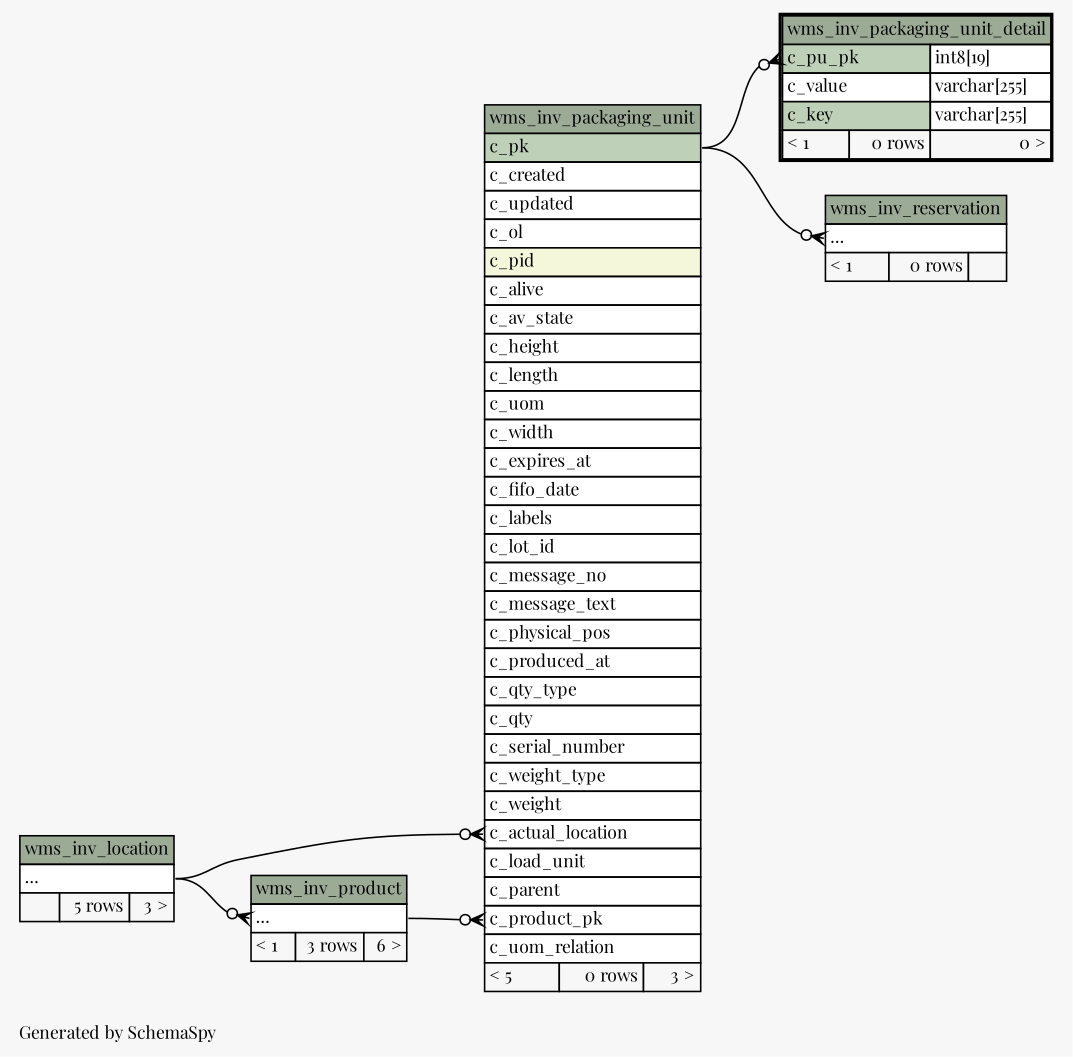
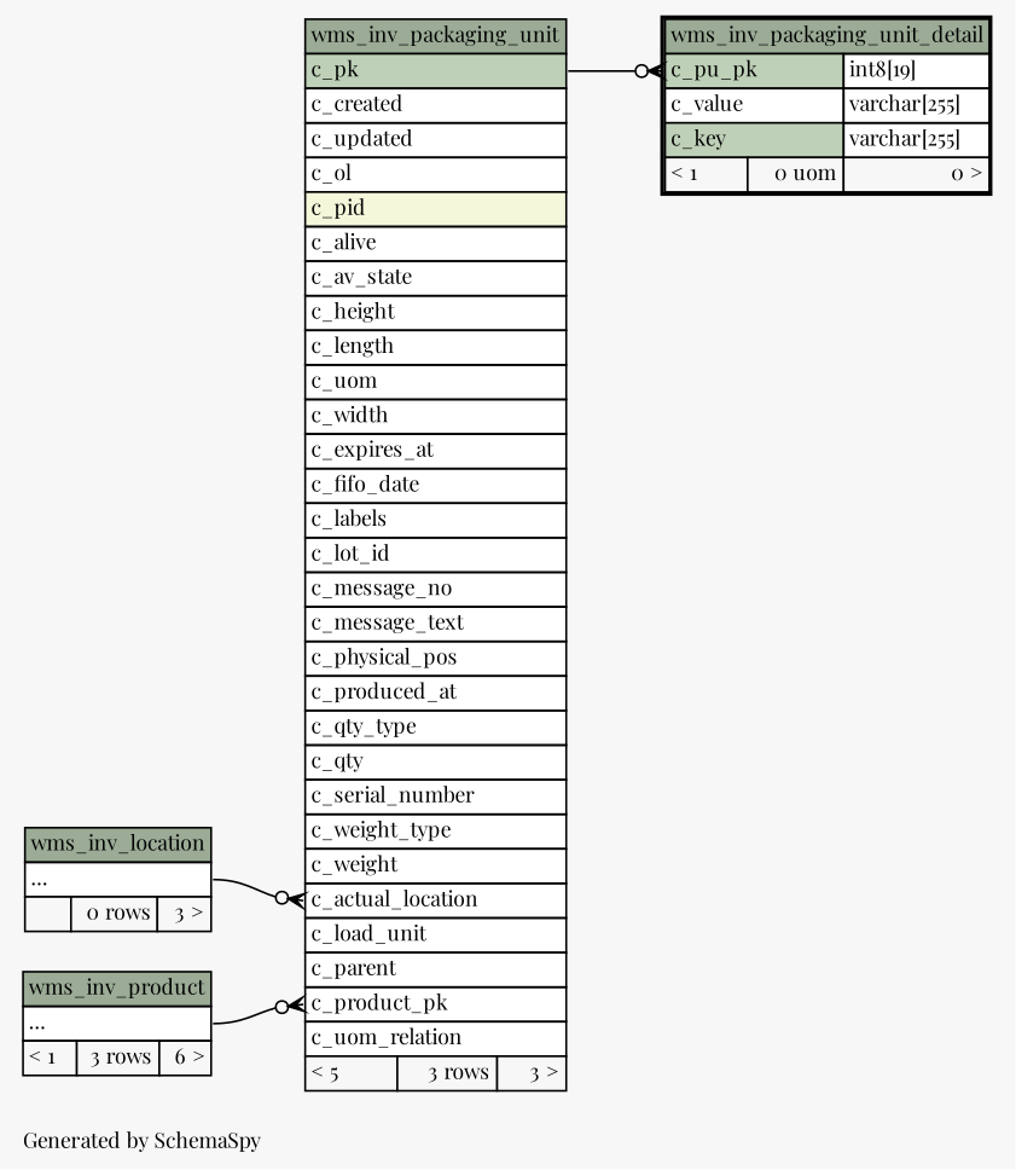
  digraph {
    bgcolor="#f7f7f7"
    fontname="Playfair Display"
    fontsize=11
    label="\nGenerated by SchemaSpy"
    labeljust=l
    nodesep=0.18
    rankdir=RL
    ranksep=0.46
    node [fontname="Playfair Display" fontsize=11 shape=plaintext]
    edge [arrowhead=none arrowsize=0.8 arrowtail=crowodot dir=back fontname="Playfair Display" headport="elipses:e" tailport="elipses:w"]
    n1 [label=<     <TABLE BORDER="0" CELLBORDER="1" CELLSPACING="0" BGCOLOR="#ffffff">       <TR><TD COLSPAN="3" BGCOLOR="#9bab96" ALIGN="CENTER">wms_inv_product</TD></TR>       <TR><TD PORT="elipses" COLSPAN="3" ALIGN="LEFT">...</TD></TR>       <TR><TD ALIGN="LEFT" BGCOLOR="#f7f7f7">&lt; 1</TD><TD ALIGN="RIGHT" BGCOLOR="#f7f7f7">3 rows</TD><TD ALIGN="RIGHT" BGCOLOR="#f7f7f7">6 &gt;</TD></TR>     </TABLE>>]
-   n2 [label=<     <TABLE BORDER="0" CELLBORDER="1" CELLSPACING="0" BGCOLOR="#ffffff">       <TR><TD COLSPAN="3" BGCOLOR="#9bab96" ALIGN="CENTER">wms_inv_location</TD></TR>       <TR><TD PORT="elipses" COLSPAN="3" ALIGN="LEFT">...</TD></TR>       <TR><TD ALIGN="LEFT" BGCOLOR="#f7f7f7">  </TD><TD ALIGN="RIGHT" BGCOLOR="#f7f7f7">5 rows</TD><TD ALIGN="RIGHT" BGCOLOR="#f7f7f7">3 &gt;</TD></TR>     </TABLE>>]
-   n3 [label=<     <TABLE BORDER="0" CELLBORDER="1" CELLSPACING="0" BGCOLOR="#ffffff">       <TR><TD COLSPAN="3" BGCOLOR="#9bab96" ALIGN="CENTER">wms_inv_packaging_unit</TD></TR>       <TR><TD PORT="c_pk" COLSPAN="3" BGCOLOR="#bed1b8" ALIGN="LEFT">c_pk</TD></TR>       <TR><TD PORT="c_created" COLSPAN="3" ALIGN="LEFT">c_created</TD></TR>       <TR><TD PORT="c_updated" COLSPAN="3" ALIGN="LEFT">c_updated</TD></TR>       <TR><TD PORT="c_ol" COLSPAN="3" ALIGN="LEFT">c_ol</TD></TR>       <TR><TD PORT="c_pid" COLSPAN="3" BGCOLOR="#f4f7da" ALIGN="LEFT">c_pid</TD></TR>       <TR><TD PORT="c_alive" COLSPAN="3" ALIGN="LEFT">c_alive</TD></TR>       <TR><TD PORT="c_av_state" COLSPAN="3" ALIGN="LEFT">c_av_state</TD></TR>       <TR><TD PORT="c_height" COLSPAN="3" ALIGN="LEFT">c_height</TD></TR>       <TR><TD PORT="c_length" COLSPAN="3" ALIGN="LEFT">c_length</TD></TR>       <TR><TD PORT="c_uom" COLSPAN="3" ALIGN="LEFT">c_uom</TD></TR>       <TR><TD PORT="c_width" COLSPAN="3" ALIGN="LEFT">c_width</TD></TR>       <TR><TD PORT="c_expires_at" COLSPAN="3" ALIGN="LEFT">c_expires_at</TD></TR>       <TR><TD PORT="c_fifo_date" COLSPAN="3" ALIGN="LEFT">c_fifo_date</TD></TR>       <TR><TD PORT="c_labels" COLSPAN="3" ALIGN="LEFT">c_labels</TD></TR>       <TR><TD PORT="c_lot_id" COLSPAN="3" ALIGN="LEFT">c_lot_id</TD></TR>       <TR><TD PORT="c_message_no" COLSPAN="3" ALIGN="LEFT">c_message_no</TD></TR>       <TR><TD PORT="c_message_text" COLSPAN="3" ALIGN="LEFT">c_message_text</TD></TR>       <TR><TD PORT="c_physical_pos" COLSPAN="3" ALIGN="LEFT">c_physical_pos</TD></TR>       <TR><TD PORT="c_produced_at" COLSPAN="3" ALIGN="LEFT">c_produced_at</TD></TR>       <TR><TD PORT="c_qty_type" COLSPAN="3" ALIGN="LEFT">c_qty_type</TD></TR>       <TR><TD PORT="c_qty" COLSPAN="3" ALIGN="LEFT">c_qty</TD></TR>       <TR><TD PORT="c_serial_number" COLSPAN="3" ALIGN="LEFT">c_serial_number</TD></TR>       <TR><TD PORT="c_weight_type" COLSPAN="3" ALIGN="LEFT">c_weight_type</TD></TR>       <TR><TD PORT="c_weight" COLSPAN="3" ALIGN="LEFT">c_weight</TD></TR>       <TR><TD PORT="c_actual_location" COLSPAN="3" ALIGN="LEFT">c_actual_location</TD></TR>       <TR><TD PORT="c_load_unit" COLSPAN="3" ALIGN="LEFT">c_load_unit</TD></TR>       <TR><TD PORT="c_parent" COLSPAN="3" ALIGN="LEFT">c_parent</TD></TR>       <TR><TD PORT="c_product_pk" COLSPAN="3" ALIGN="LEFT">c_product_pk</TD></TR>       <TR><TD PORT="c_uom_relation" COLSPAN="3" ALIGN="LEFT">c_uom_relation</TD></TR>       <TR><TD ALIGN="LEFT" BGCOLOR="#f7f7f7">&lt; 5</TD><TD ALIGN="RIGHT" BGCOLOR="#f7f7f7">0 rows</TD><TD ALIGN="RIGHT" BGCOLOR="#f7f7f7">3 &gt;</TD></TR>     </TABLE>>]
-   n4 [label=<     <TABLE BORDER="2" CELLBORDER="1" CELLSPACING="0" BGCOLOR="#ffffff">       <TR><TD COLSPAN="3" BGCOLOR="#9bab96" ALIGN="CENTER">wms_inv_packaging_unit_detail</TD></TR>       <TR><TD PORT="c_pu_pk" COLSPAN="2" BGCOLOR="#bed1b8" ALIGN="LEFT">c_pu_pk</TD><TD PORT="c_pu_pk.type" ALIGN="LEFT">int8[19]</TD></TR>       <TR><TD PORT="c_value" COLSPAN="2" ALIGN="LEFT">c_value</TD><TD PORT="c_value.type" ALIGN="LEFT">varchar[255]</TD></TR>       <TR><TD PORT="c_key" COLSPAN="2" BGCOLOR="#bed1b8" ALIGN="LEFT">c_key</TD><TD PORT="c_key.type" ALIGN="LEFT">varchar[255]</TD></TR>       <TR><TD ALIGN="LEFT" BGCOLOR="#f7f7f7">&lt; 1</TD><TD ALIGN="RIGHT" BGCOLOR="#f7f7f7">0 rows</TD><TD ALIGN="RIGHT" BGCOLOR="#f7f7f7">0 &gt;</TD></TR>     </TABLE>>]
-   n5 [label=<     <TABLE BORDER="0" CELLBORDER="1" CELLSPACING="0" BGCOLOR="#ffffff">       <TR><TD COLSPAN="3" BGCOLOR="#9bab96" ALIGN="CENTER">wms_inv_reservation</TD></TR>       <TR><TD PORT="elipses" COLSPAN="3" ALIGN="LEFT">...</TD></TR>       <TR><TD ALIGN="LEFT" BGCOLOR="#f7f7f7">&lt; 1</TD><TD ALIGN="RIGHT" BGCOLOR="#f7f7f7">0 rows</TD><TD ALIGN="RIGHT" BGCOLOR="#f7f7f7">  </TD></TR>     </TABLE>>]
-   n1 -> n2
+   n2 [label=<     <TABLE BORDER="0" CELLBORDER="1" CELLSPACING="0" BGCOLOR="#ffffff">       <TR><TD COLSPAN="3" BGCOLOR="#9bab96" ALIGN="CENTER">wms_inv_location</TD></TR>       <TR><TD PORT="elipses" COLSPAN="3" ALIGN="LEFT">...</TD></TR>       <TR><TD ALIGN="LEFT" BGCOLOR="#f7f7f7">  </TD><TD ALIGN="RIGHT" BGCOLOR="#f7f7f7">0 rows</TD><TD ALIGN="RIGHT" BGCOLOR="#f7f7f7">3 &gt;</TD></TR>     </TABLE>>]
+   n3 [label=<     <TABLE BORDER="0" CELLBORDER="1" CELLSPACING="0" BGCOLOR="#ffffff">       <TR><TD COLSPAN="3" BGCOLOR="#9bab96" ALIGN="CENTER">wms_inv_packaging_unit</TD></TR>       <TR><TD PORT="c_pk" COLSPAN="3" BGCOLOR="#bed1b8" ALIGN="LEFT">c_pk</TD></TR>       <TR><TD PORT="c_created" COLSPAN="3" ALIGN="LEFT">c_created</TD></TR>       <TR><TD PORT="c_updated" COLSPAN="3" ALIGN="LEFT">c_updated</TD></TR>       <TR><TD PORT="c_ol" COLSPAN="3" ALIGN="LEFT">c_ol</TD></TR>       <TR><TD PORT="c_pid" COLSPAN="3" BGCOLOR="#f4f7da" ALIGN="LEFT">c_pid</TD></TR>       <TR><TD PORT="c_alive" COLSPAN="3" ALIGN="LEFT">c_alive</TD></TR>       <TR><TD PORT="c_av_state" COLSPAN="3" ALIGN="LEFT">c_av_state</TD></TR>       <TR><TD PORT="c_height" COLSPAN="3" ALIGN="LEFT">c_height</TD></TR>       <TR><TD PORT="c_length" COLSPAN="3" ALIGN="LEFT">c_length</TD></TR>       <TR><TD PORT="c_uom" COLSPAN="3" ALIGN="LEFT">c_uom</TD></TR>       <TR><TD PORT="c_width" COLSPAN="3" ALIGN="LEFT">c_width</TD></TR>       <TR><TD PORT="c_expires_at" COLSPAN="3" ALIGN="LEFT">c_expires_at</TD></TR>       <TR><TD PORT="c_fifo_date" COLSPAN="3" ALIGN="LEFT">c_fifo_date</TD></TR>       <TR><TD PORT="c_labels" COLSPAN="3" ALIGN="LEFT">c_labels</TD></TR>       <TR><TD PORT="c_lot_id" COLSPAN="3" ALIGN="LEFT">c_lot_id</TD></TR>       <TR><TD PORT="c_message_no" COLSPAN="3" ALIGN="LEFT">c_message_no</TD></TR>       <TR><TD PORT="c_message_text" COLSPAN="3" ALIGN="LEFT">c_message_text</TD></TR>       <TR><TD PORT="c_physical_pos" COLSPAN="3" ALIGN="LEFT">c_physical_pos</TD></TR>       <TR><TD PORT="c_produced_at" COLSPAN="3" ALIGN="LEFT">c_produced_at</TD></TR>       <TR><TD PORT="c_qty_type" COLSPAN="3" ALIGN="LEFT">c_qty_type</TD></TR>       <TR><TD PORT="c_qty" COLSPAN="3" ALIGN="LEFT">c_qty</TD></TR>       <TR><TD PORT="c_serial_number" COLSPAN="3" ALIGN="LEFT">c_serial_number</TD></TR>       <TR><TD PORT="c_weight_type" COLSPAN="3" ALIGN="LEFT">c_weight_type</TD></TR>       <TR><TD PORT="c_weight" COLSPAN="3" ALIGN="LEFT">c_weight</TD></TR>       <TR><TD PORT="c_actual_location" COLSPAN="3" ALIGN="LEFT">c_actual_location</TD></TR>       <TR><TD PORT="c_load_unit" COLSPAN="3" ALIGN="LEFT">c_load_unit</TD></TR>       <TR><TD PORT="c_parent" COLSPAN="3" ALIGN="LEFT">c_parent</TD></TR>       <TR><TD PORT="c_product_pk" COLSPAN="3" ALIGN="LEFT">c_product_pk</TD></TR>       <TR><TD PORT="c_uom_relation" COLSPAN="3" ALIGN="LEFT">c_uom_relation</TD></TR>       <TR><TD ALIGN="LEFT" BGCOLOR="#f7f7f7">&lt; 5</TD><TD ALIGN="RIGHT" BGCOLOR="#f7f7f7">3 rows</TD><TD ALIGN="RIGHT" BGCOLOR="#f7f7f7">3 &gt;</TD></TR>     </TABLE>>]
+   n4 [label=<     <TABLE BORDER="2" CELLBORDER="1" CELLSPACING="0" BGCOLOR="#ffffff">       <TR><TD COLSPAN="3" BGCOLOR="#9bab96" ALIGN="CENTER">wms_inv_packaging_unit_detail</TD></TR>       <TR><TD PORT="c_pu_pk" COLSPAN="2" BGCOLOR="#bed1b8" ALIGN="LEFT">c_pu_pk</TD><TD PORT="c_pu_pk.type" ALIGN="LEFT">int8[19]</TD></TR>       <TR><TD PORT="c_value" COLSPAN="2" ALIGN="LEFT">c_value</TD><TD PORT="c_value.type" ALIGN="LEFT">varchar[255]</TD></TR>       <TR><TD PORT="c_key" COLSPAN="2" BGCOLOR="#bed1b8" ALIGN="LEFT">c_key</TD><TD PORT="c_key.type" ALIGN="LEFT">varchar[255]</TD></TR>       <TR><TD ALIGN="LEFT" BGCOLOR="#f7f7f7">&lt; 1</TD><TD ALIGN="RIGHT" BGCOLOR="#f7f7f7">0 uom</TD><TD ALIGN="RIGHT" BGCOLOR="#f7f7f7">0 &gt;</TD></TR>     </TABLE>>]
    n3 -> n1 [tailport="c_product_pk:w"]
    n3 -> n2 [tailport="c_actual_location:w"]
    n4 -> n3 [headport="c_pk:e" tailport="c_pu_pk:w"]
-   n5 -> n3 [headport="c_pk:e"]
  }
